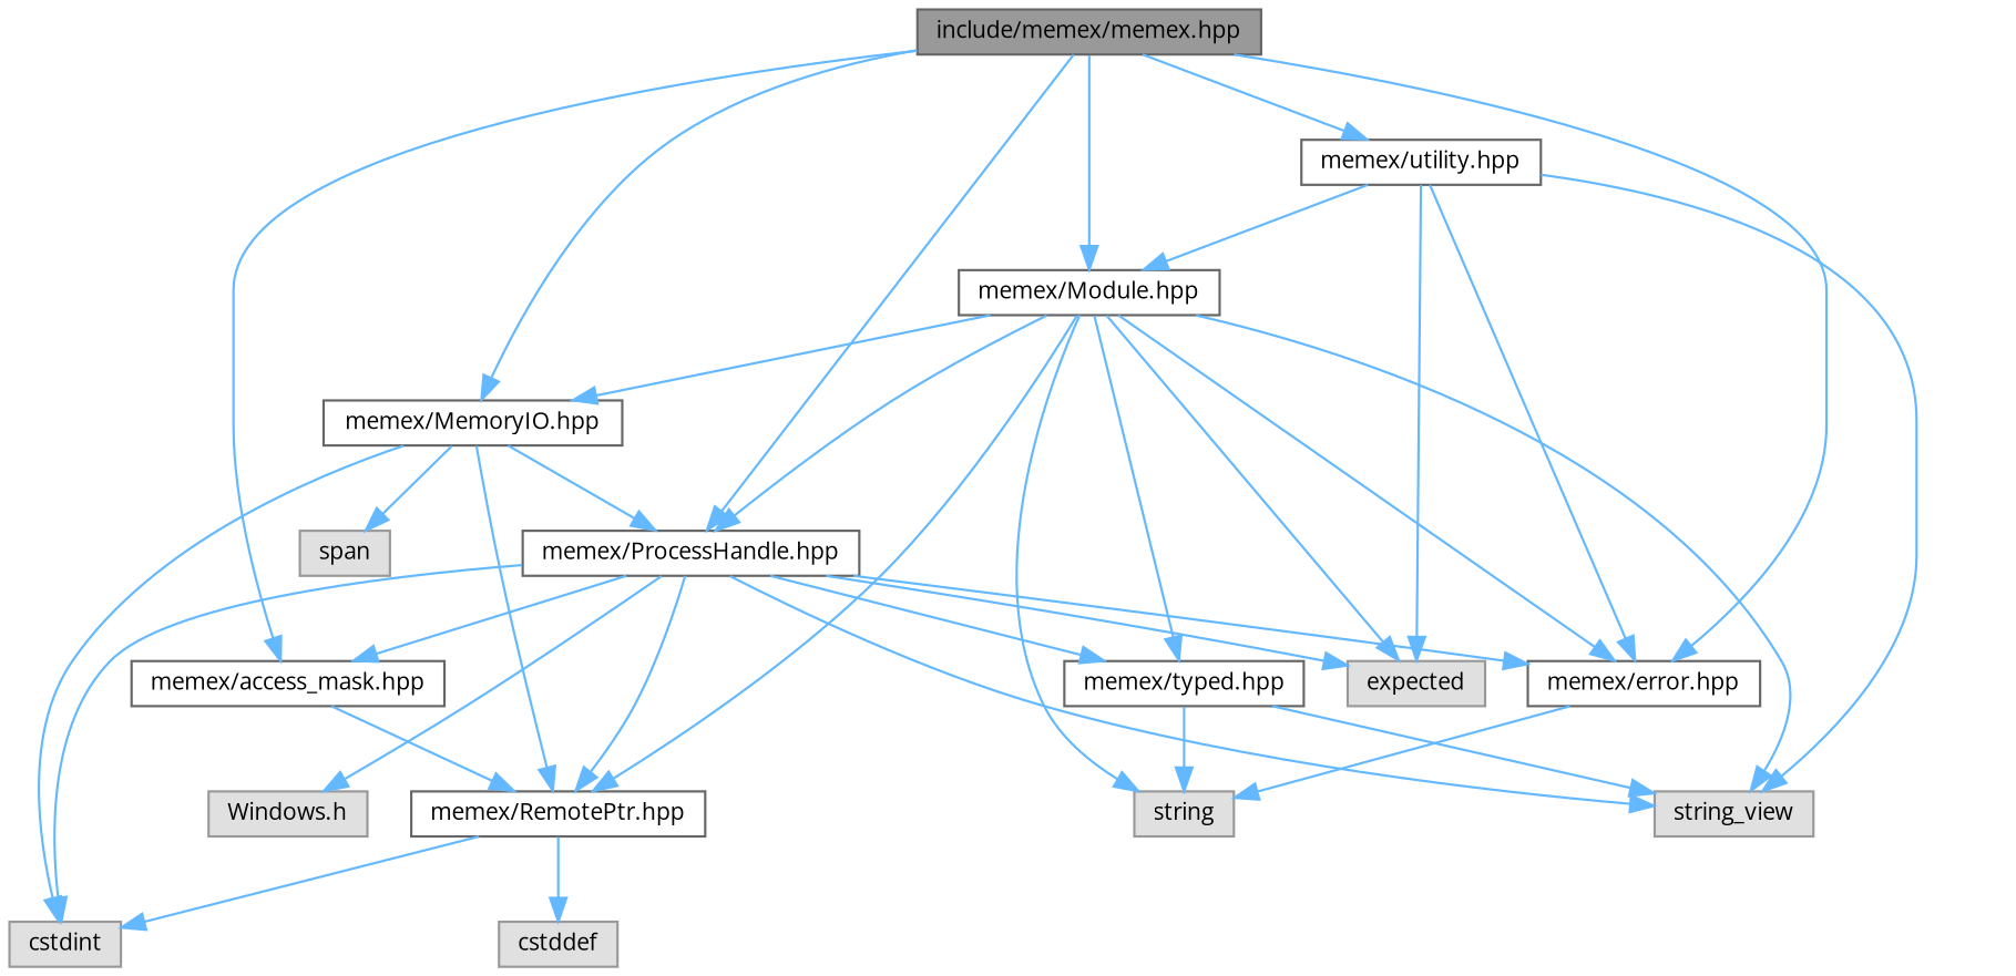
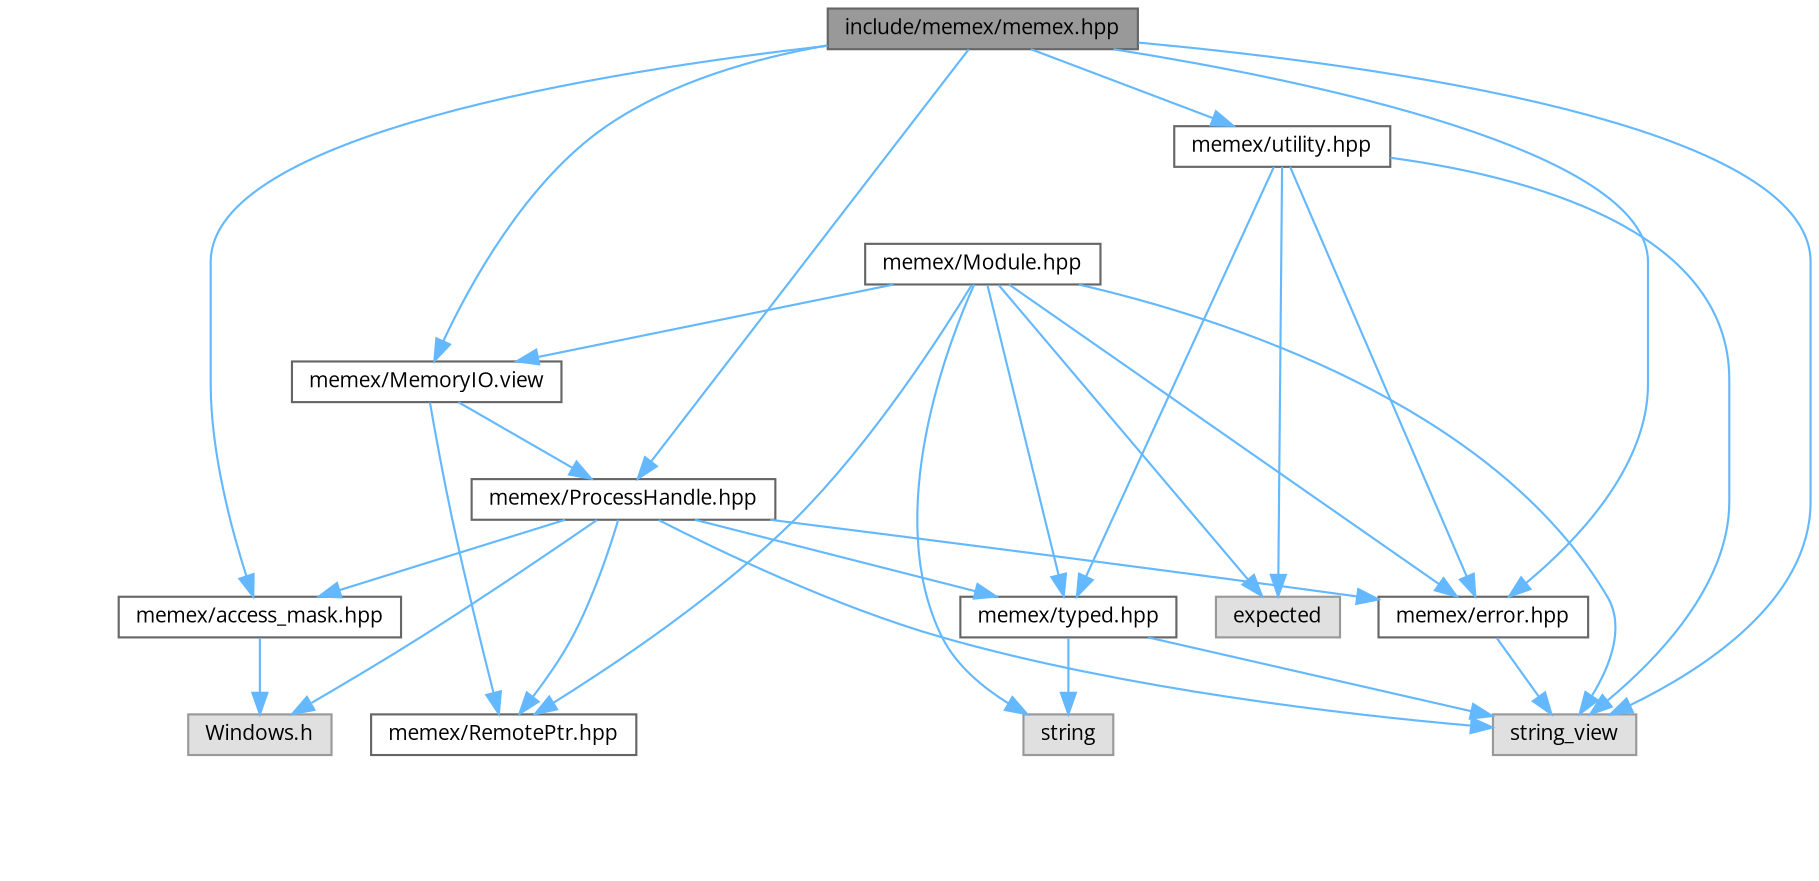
  digraph {
    fontname="Open Sans"
    node [color=grey40 fillcolor=white fontname="Open Sans" fontsize=10 shape=box style=filled]
    edge [color=steelblue1 fontname="Open Sans" fontsize=10 labelfontname=Helvetica labelfontsize=10 style=solid]
    n1 [color=gray40 fillcolor=grey60 fontcolor=black height=0.2 label="include/memex/memex.hpp" width=0.4]
    n2 [height=0.2 label="memex/access_mask.hpp" width=0.4]
    n3 [height=0.2 label="memex/error.hpp" width=0.4]
    n4 [height=0.2 label="memex/utility.hpp" width=0.4]
    n5 [height=0.2 label="memex/ProcessHandle.hpp" width=0.4]
-   n6 [height=0.2 label="memex/MemoryIO.hpp" width=0.4]
+   n6 [height=0.2 label="memex/MemoryIO.view" width=0.4]
    n7 [height=0.2 label="memex/Module.hpp" width=0.4]
    n8 [color=grey60 fillcolor="#E0E0E0" height=0.2 label="Windows.h" width=0.4]
    n9 [color=grey60 fillcolor="#E0E0E0" height=0.2 label=string_view width=0.4]
    n10 [color=grey60 fillcolor="#E0E0E0" height=0.2 label=expected width=0.4]
    n11 [height=0.2 label="memex/typed.hpp" width=0.4]
    n12 [height=0.2 label="memex/RemotePtr.hpp" width=0.4]
-   n13 [color=grey60 fillcolor="#E0E0E0" height=0.2 label=cstdint width=0.4]
-   n14 [color=grey60 fillcolor="#E0E0E0" height=0.2 label=cstddef width=0.4]
-   n15 [color=grey60 fillcolor="#E0E0E0" height=0.2 label=span width=0.4]
    n16 [color=grey60 fillcolor="#E0E0E0" height=0.2 label=string width=0.4]
    n1 -> n2
    n1 -> n3
    n1 -> n4
    n1 -> n5
    n1 -> n6
-   n1 -> n7
-   n2 -> n12
-   n3 -> n16
+   n1 -> n9
+   n2 -> n8
+   n3 -> n9
    n4 -> n3
    n4 -> n9
    n4 -> n10
-   n4 -> n7
+   n4 -> n11
    n5 -> n2
    n5 -> n3
    n5 -> n8
    n5 -> n9
-   n5 -> n10
    n5 -> n11
    n5 -> n12
-   n5 -> n13
    n6 -> n5
    n6 -> n12
-   n6 -> n13
-   n6 -> n15
    n7 -> n3
-   n7 -> n5
    n7 -> n6
    n7 -> n9
    n7 -> n10
    n7 -> n11
    n7 -> n12
    n7 -> n16
    n11 -> n9
    n11 -> n16
-   n12 -> n13
-   n12 -> n14
  }
